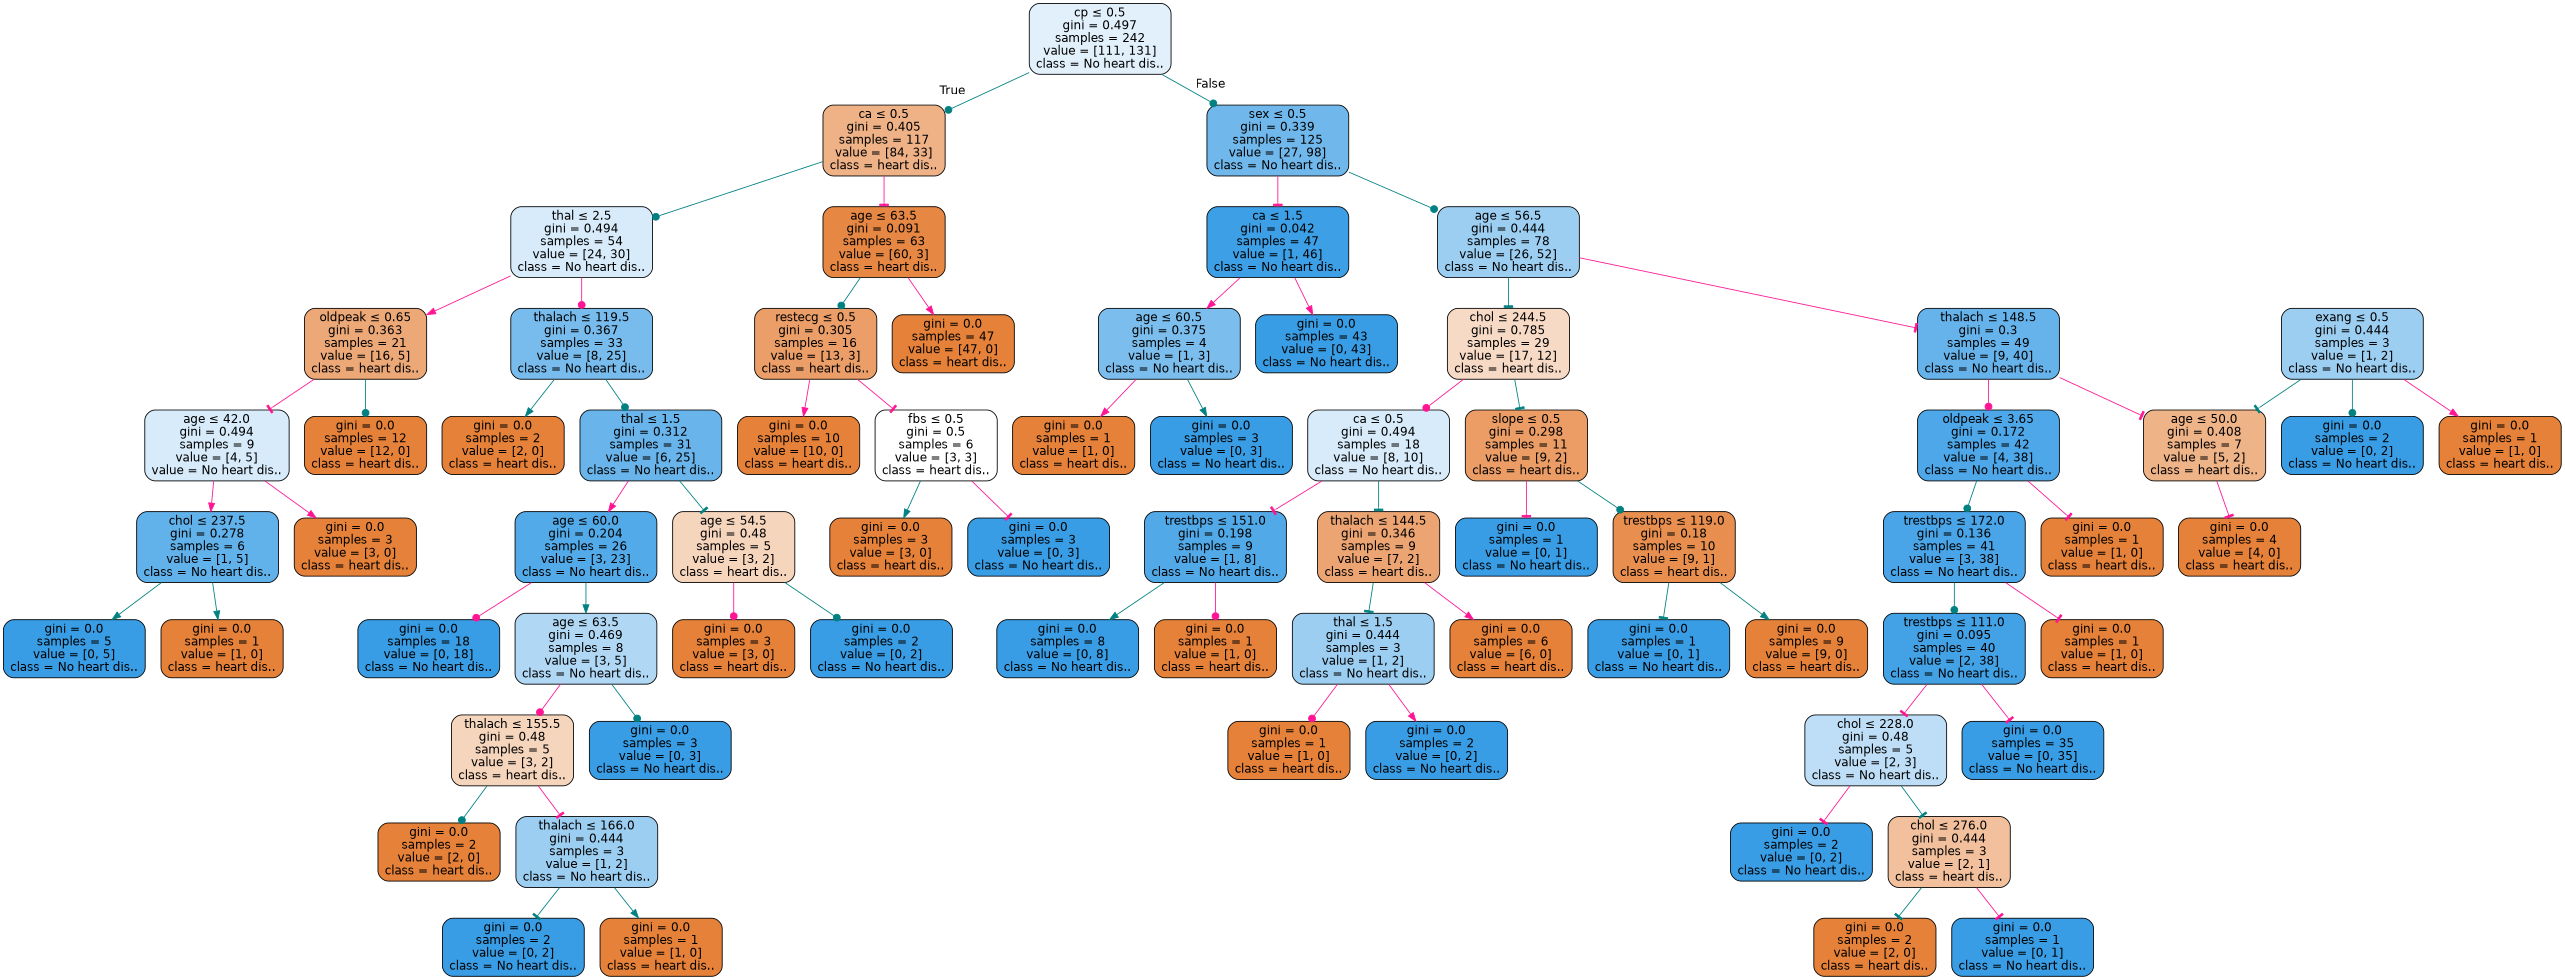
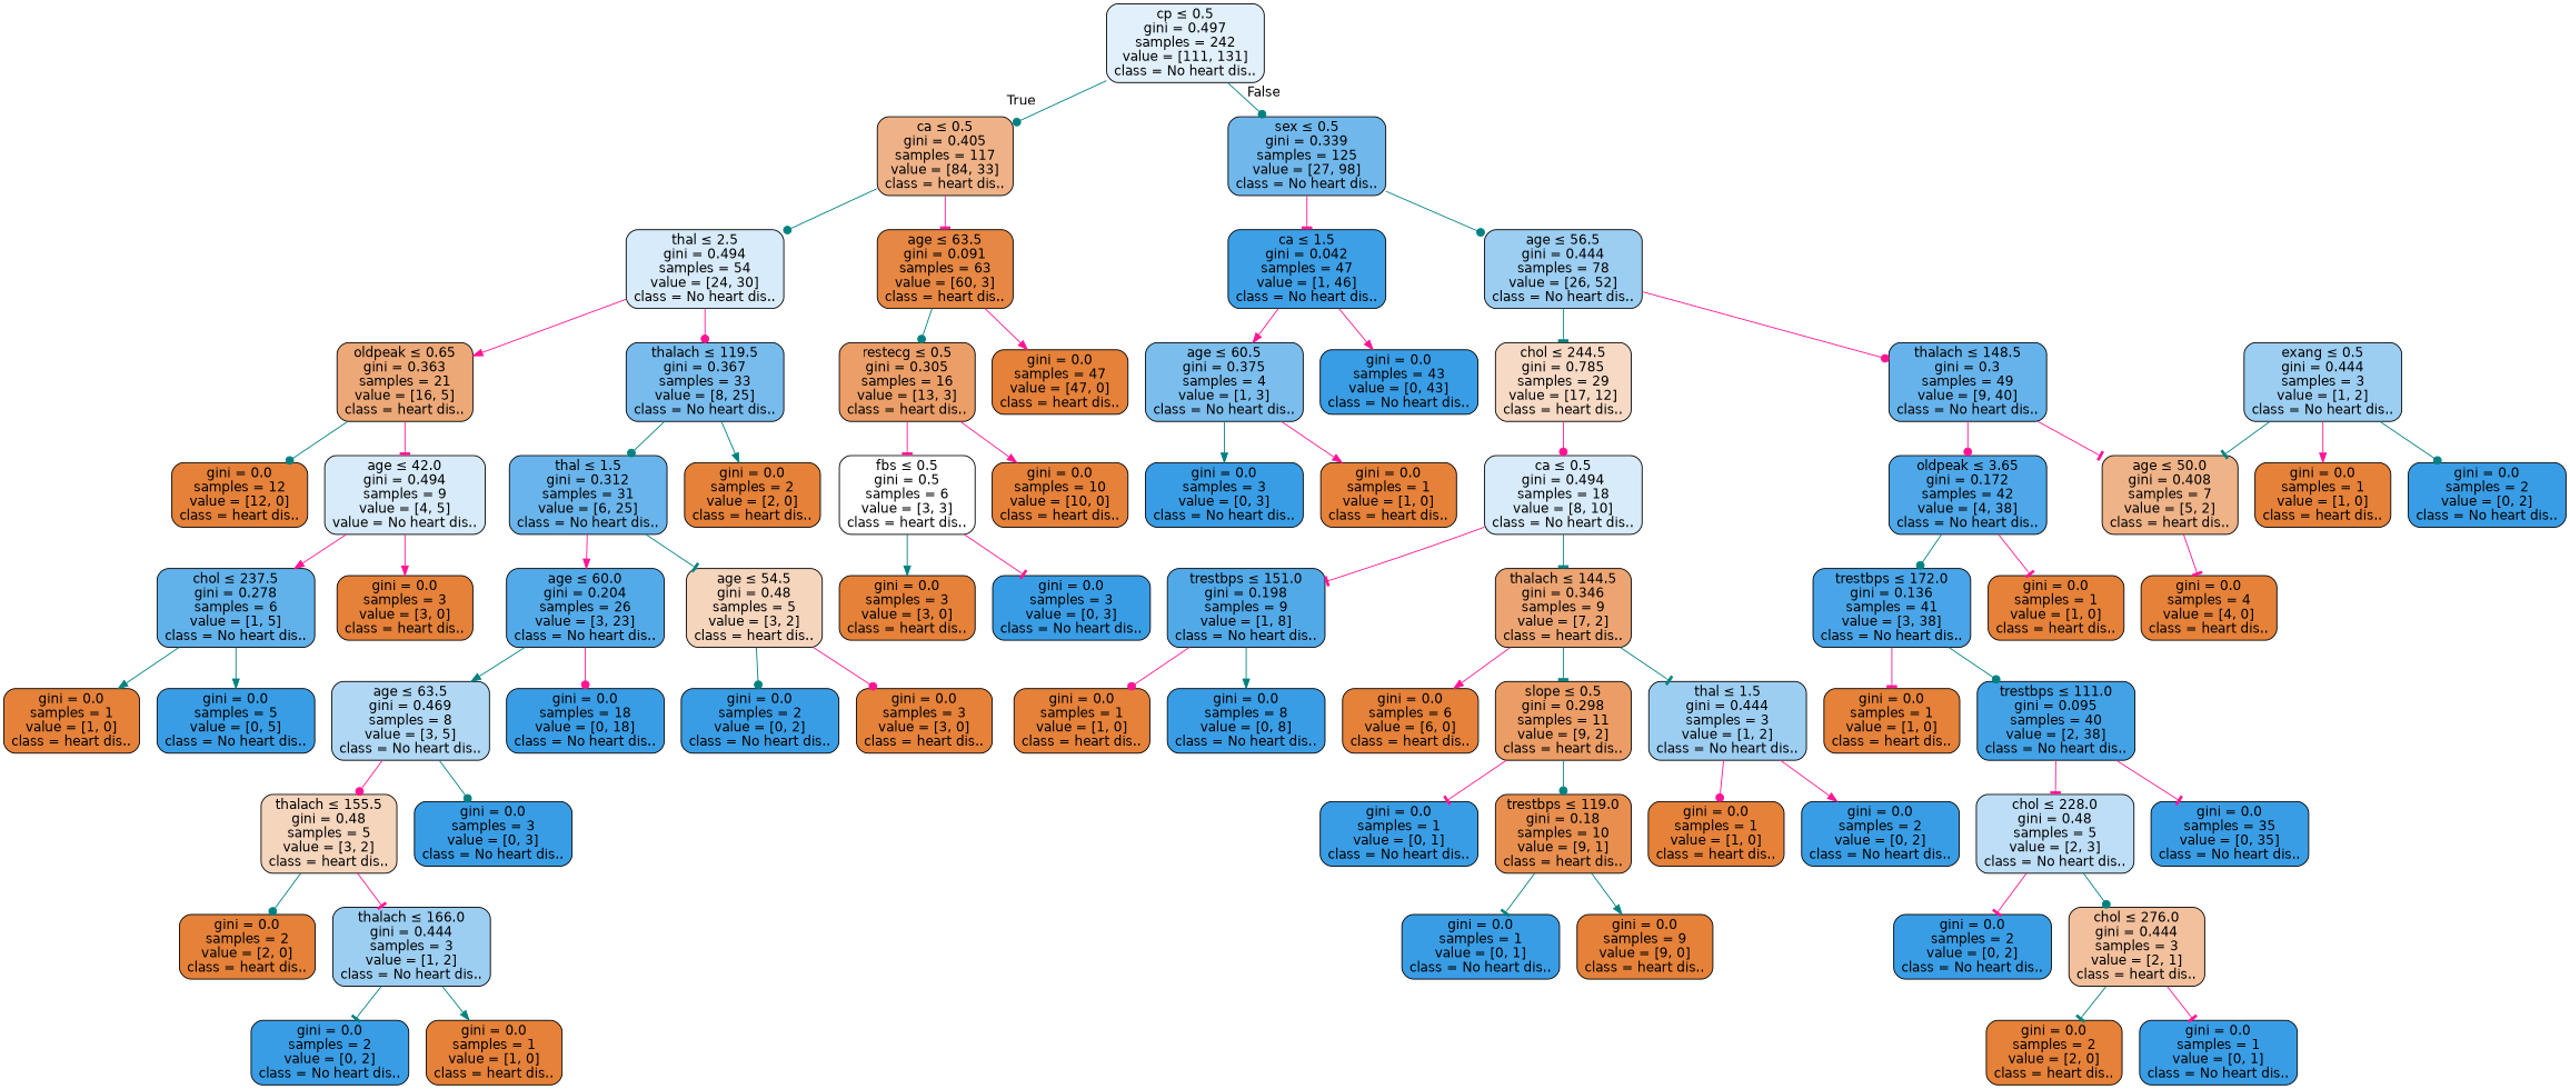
  digraph {
    node [color=black fillcolor="#e58139" fontname=helvetica shape=box style="filled, rounded"]
    edge [arrowhead=tee color=deeppink fontname=helvetica]
    n1 [fillcolor="#e1f0fb" label=<cp &le; 0.5<br/>gini = 0.497<br/>samples = 242<br/>value = [111, 131]<br/>class = No heart dis..>]
    n2 [fillcolor="#efb287" label=<ca &le; 0.5<br/>gini = 0.405<br/>samples = 117<br/>value = [84, 33]<br/>class = heart dis..>]
    n3 [fillcolor="#70b8ec" label=<sex &le; 0.5<br/>gini = 0.339<br/>samples = 125<br/>value = [27, 98]<br/>class = No heart dis..>]
    n4 [fillcolor="#d7ebfa" label=<thal &le; 2.5<br/>gini = 0.494<br/>samples = 54<br/>value = [24, 30]<br/>class = No heart dis..>]
    n5 [fillcolor="#e68743" label=<age &le; 63.5<br/>gini = 0.091<br/>samples = 63<br/>value = [60, 3]<br/>class = heart dis..>]
    n6 [fillcolor="#3d9fe6" label=<ca &le; 1.5<br/>gini = 0.042<br/>samples = 47<br/>value = [1, 46]<br/>class = No heart dis..>]
    n7 [fillcolor="#9ccef2" label=<age &le; 56.5<br/>gini = 0.444<br/>samples = 78<br/>value = [26, 52]<br/>class = No heart dis..>]
    n8 [fillcolor="#78bced" label=<thalach &le; 119.5<br/>gini = 0.367<br/>samples = 33<br/>value = [8, 25]<br/>class = No heart dis..>]
    n9 [fillcolor="#eda877" label=<oldpeak &le; 0.65<br/>gini = 0.363<br/>samples = 21<br/>value = [16, 5]<br/>class = heart dis..>]
    n10 [label=<gini = 0.0<br/>samples = 47<br/>value = [47, 0]<br/>class = heart dis..>]
    n11 [fillcolor="#eb9e67" label=<restecg &le; 0.5<br/>gini = 0.305<br/>samples = 16<br/>value = [13, 3]<br/>class = heart dis..>]
    n12 [label=<gini = 0.0<br/>samples = 2<br/>value = [2, 0]<br/>class = heart dis..>]
    n13 [fillcolor="#69b5eb" label=<thal &le; 1.5<br/>gini = 0.312<br/>samples = 31<br/>value = [6, 25]<br/>class = No heart dis..>]
    n14 [fillcolor="#d7ebfa" label=<age &le; 42.0<br/>gini = 0.494<br/>samples = 9<br/>value = [4, 5]<br/>value = No heart dis..>]
    n15 [label=<gini = 0.0<br/>samples = 12<br/>value = [12, 0]<br/>class = heart dis..>]
    n16 [fillcolor="#f6d5bd" label=<age &le; 54.5<br/>gini = 0.48<br/>samples = 5<br/>value = [3, 2]<br/>class = heart dis..>]
    n17 [fillcolor="#53aae8" label=<age &le; 60.0<br/>gini = 0.204<br/>samples = 26<br/>value = [3, 23]<br/>class = No heart dis..>]
    n18 [label=<gini = 0.0<br/>samples = 3<br/>value = [3, 0]<br/>class = heart dis..>]
    n19 [fillcolor="#399de5" label=<gini = 0.0<br/>samples = 2<br/>value = [0, 2]<br/>class = No heart dis..>]
    n20 [fillcolor="#399de5" label=<gini = 0.0<br/>samples = 18<br/>value = [0, 18]<br/>class = No heart dis..>]
    n21 [fillcolor="#b0d8f5" label=<age &le; 63.5<br/>gini = 0.469<br/>samples = 8<br/>value = [3, 5]<br/>class = No heart dis..>]
    n22 [fillcolor="#f6d5bd" label=<thalach &le; 155.5<br/>gini = 0.48<br/>samples = 5<br/>value = [3, 2]<br/>class = heart dis..>]
    n23 [fillcolor="#399de5" label=<gini = 0.0<br/>samples = 3<br/>value = [0, 3]<br/>class = No heart dis..>]
    n24 [label=<gini = 0.0<br/>samples = 2<br/>value = [2, 0]<br/>class = heart dis..>]
    n25 [fillcolor="#9ccef2" label=<thalach &le; 166.0<br/>gini = 0.444<br/>samples = 3<br/>value = [1, 2]<br/>class = No heart dis..>]
    n26 [fillcolor="#399de5" label=<gini = 0.0<br/>samples = 2<br/>value = [0, 2]<br/>class = No heart dis..>]
    n27 [label=<gini = 0.0<br/>samples = 1<br/>value = [1, 0]<br/>class = heart dis..>]
    n28 [label=<gini = 0.0<br/>samples = 3<br/>value = [3, 0]<br/>class = heart dis..>]
    n29 [fillcolor="#61b1ea" label=<chol &le; 237.5<br/>gini = 0.278<br/>samples = 6<br/>value = [1, 5]<br/>class = No heart dis..>]
    n30 [fillcolor="#399de5" label=<gini = 0.0<br/>samples = 5<br/>value = [0, 5]<br/>class = No heart dis..>]
    n31 [label=<gini = 0.0<br/>samples = 1<br/>value = [1, 0]<br/>class = heart dis..>]
    n32 [label=<gini = 0.0<br/>samples = 10<br/>value = [10, 0]<br/>class = heart dis..>]
    n33 [fillcolor="#ffffff" label=<fbs &le; 0.5<br/>gini = 0.5<br/>samples = 6<br/>value = [3, 3]<br/>class = heart dis..>]
    n34 [fillcolor="#399de5" label=<gini = 0.0<br/>samples = 3<br/>value = [0, 3]<br/>class = No heart dis..>]
    n35 [label=<gini = 0.0<br/>samples = 3<br/>value = [3, 0]<br/>class = heart dis..>]
    n36 [fillcolor="#399de5" label=<gini = 0.0<br/>samples = 43<br/>value = [0, 43]<br/>class = No heart dis..>]
    n37 [fillcolor="#7bbeee" label=<age &le; 60.5<br/>gini = 0.375<br/>samples = 4<br/>value = [1, 3]<br/>class = No heart dis..>]
    n38 [fillcolor="#66b3eb" label=<thalach &le; 148.5<br/>gini = 0.3<br/>samples = 49<br/>value = [9, 40]<br/>class = No heart dis..>]
    n39 [fillcolor="#f7dac5" label=<chol &le; 244.5<br/>gini = 0.785<br/>samples = 29<br/>value = [17, 12]<br/>class = heart dis..>]
    n40 [label=<gini = 0.0<br/>samples = 1<br/>value = [1, 0]<br/>class = heart dis..>]
    n41 [fillcolor="#399de5" label=<gini = 0.0<br/>samples = 3<br/>value = [0, 3]<br/>class = No heart dis..>]
    n42 [fillcolor="#efb388" label=<age &le; 50.0<br/>gini = 0.408<br/>samples = 7<br/>value = [5, 2]<br/>class = heart dis..>]
    n43 [fillcolor="#4ea7e8" label=<oldpeak &le; 3.65<br/>gini = 0.172<br/>samples = 42<br/>value = [4, 38]<br/>class = No heart dis..>]
    n44 [fillcolor="#d7ebfa" label=<ca &le; 0.5<br/>gini = 0.494<br/>samples = 18<br/>value = [8, 10]<br/>class = No heart dis..>]
    n45 [fillcolor="#eb9d65" label=<slope &le; 0.5<br/>gini = 0.298<br/>samples = 11<br/>value = [9, 2]<br/>class = heart dis..>]
    n46 [label=<gini = 0.0<br/>samples = 4<br/>value = [4, 0]<br/>class = heart dis..>]
    n47 [fillcolor="#49a5e7" label=<trestbps &le; 172.0<br/>gini = 0.136<br/>samples = 41<br/>value = [3, 38]<br/>class = No heart dis..>]
    n48 [label=<gini = 0.0<br/>samples = 1<br/>value = [1, 0]<br/>class = heart dis..>]
    n49 [fillcolor="#9ccef2" label=<exang &le; 0.5<br/>gini = 0.444<br/>samples = 3<br/>value = [1, 2]<br/>class = No heart dis..>]
    n50 [fillcolor="#399de5" label=<gini = 0.0<br/>samples = 2<br/>value = [0, 2]<br/>class = No heart dis..>]
    n51 [label=<gini = 0.0<br/>samples = 1<br/>value = [1, 0]<br/>class = heart dis..>]
    n52 [fillcolor="#43a2e6" label=<trestbps &le; 111.0<br/>gini = 0.095<br/>samples = 40<br/>value = [2, 38]<br/>class = No heart dis..>]
    n53 [label=<gini = 0.0<br/>samples = 1<br/>value = [1, 0]<br/>class = heart dis..>]
    n54 [fillcolor="#bddef6" label=<chol &le; 228.0<br/>gini = 0.48<br/>samples = 5<br/>value = [2, 3]<br/>class = No heart dis..>]
    n55 [fillcolor="#399de5" label=<gini = 0.0<br/>samples = 35<br/>value = [0, 35]<br/>class = No heart dis..>]
    n56 [fillcolor="#399de5" label=<gini = 0.0<br/>samples = 2<br/>value = [0, 2]<br/>class = No heart dis..>]
    n57 [fillcolor="#f2c09c" label=<chol &le; 276.0<br/>gini = 0.444<br/>samples = 3<br/>value = [2, 1]<br/>class = heart dis..>]
    n58 [label=<gini = 0.0<br/>samples = 2<br/>value = [2, 0]<br/>class = heart dis..>]
    n59 [fillcolor="#399de5" label=<gini = 0.0<br/>samples = 1<br/>value = [0, 1]<br/>class = No heart dis..>]
    n60 [fillcolor="#52a9e8" label=<trestbps &le; 151.0<br/>gini = 0.198<br/>samples = 9<br/>value = [1, 8]<br/>class = No heart dis..>]
    n61 [fillcolor="#eca572" label=<thalach &le; 144.5<br/>gini = 0.346<br/>samples = 9<br/>value = [7, 2]<br/>class = heart dis..>]
    n62 [fillcolor="#399de5" label=<gini = 0.0<br/>samples = 1<br/>value = [0, 1]<br/>class = No heart dis..>]
    n63 [fillcolor="#e88f4f" label=<trestbps &le; 119.0<br/>gini = 0.18<br/>samples = 10<br/>value = [9, 1]<br/>class = heart dis..>]
    n64 [fillcolor="#399de5" label=<gini = 0.0<br/>samples = 8<br/>value = [0, 8]<br/>class = No heart dis..>]
    n65 [label=<gini = 0.0<br/>samples = 1<br/>value = [1, 0]<br/>class = heart dis..>]
    n66 [fillcolor="#9ccef2" label=<thal &le; 1.5<br/>gini = 0.444<br/>samples = 3<br/>value = [1, 2]<br/>class = No heart dis..>]
    n67 [label=<gini = 0.0<br/>samples = 6<br/>value = [6, 0]<br/>class = heart dis..>]
    n68 [label=<gini = 0.0<br/>samples = 1<br/>value = [1, 0]<br/>class = heart dis..>]
    n69 [fillcolor="#399de5" label=<gini = 0.0<br/>samples = 2<br/>value = [0, 2]<br/>class = No heart dis..>]
    n70 [fillcolor="#399de5" label=<gini = 0.0<br/>samples = 1<br/>value = [0, 1]<br/>class = No heart dis..>]
    n71 [label=<gini = 0.0<br/>samples = 9<br/>value = [9, 0]<br/>class = heart dis..>]
    n1 -> n2 [arrowhead=dot color=teal headlabel=True labelangle=45 labeldistance=2.5]
    n1 -> n3 [arrowhead=dot color=teal headlabel=False labelangle=-45 labeldistance=2.5]
    n2 -> n4 [arrowhead=dot color=teal]
    n2 -> n5
    n3 -> n6
    n3 -> n7 [arrowhead=dot color=teal]
    n4 -> n8 [arrowhead=dot]
    n4 -> n9 [arrowhead=normal]
    n5 -> n10 [arrowhead=normal]
    n5 -> n11 [arrowhead=dot color=teal]
    n6 -> n36 [arrowhead=normal]
    n6 -> n37 [arrowhead=normal]
-   n7 -> n38
+   n7 -> n38 [arrowhead=dot]
    n7 -> n39 [color=teal]
    n8 -> n12 [arrowhead=normal color=teal]
    n8 -> n13 [arrowhead=dot color=teal]
    n9 -> n14
    n9 -> n15 [arrowhead=dot color=teal]
    n11 -> n32 [arrowhead=normal]
    n11 -> n33
    n13 -> n16 [color=teal]
    n13 -> n17 [arrowhead=normal]
    n14 -> n28 [arrowhead=normal]
    n14 -> n29 [arrowhead=normal]
    n16 -> n18 [arrowhead=dot]
    n16 -> n19 [arrowhead=dot color=teal]
    n17 -> n20 [arrowhead=dot]
    n17 -> n21 [arrowhead=normal color=teal]
    n21 -> n22 [arrowhead=dot]
    n21 -> n23 [arrowhead=dot color=teal]
    n22 -> n24 [arrowhead=dot color=teal]
    n22 -> n25
    n25 -> n26 [color=teal]
    n25 -> n27 [arrowhead=normal color=teal]
    n29 -> n30 [arrowhead=normal color=teal]
    n29 -> n31 [arrowhead=normal color=teal]
    n33 -> n34
    n33 -> n35 [arrowhead=normal color=teal]
    n37 -> n40 [arrowhead=normal]
    n37 -> n41 [arrowhead=normal color=teal]
    n38 -> n42
    n38 -> n43 [arrowhead=dot]
    n39 -> n44 [arrowhead=dot]
-   n39 -> n45 [color=teal]
+   n61 -> n45 [color=teal]
    n42 -> n46
    n43 -> n47 [arrowhead=dot color=teal]
    n43 -> n48
    n44 -> n60
    n44 -> n61 [color=teal]
    n45 -> n62
    n45 -> n63 [arrowhead=dot color=teal]
    n47 -> n52 [arrowhead=dot color=teal]
    n47 -> n53
    n49 -> n42 [color=teal]
    n49 -> n50 [arrowhead=dot color=teal]
    n49 -> n51 [arrowhead=normal]
    n52 -> n54
    n52 -> n55
    n54 -> n56
-   n54 -> n57 [color=teal]
+   n54 -> n57 [arrowhead=dot color=teal]
    n57 -> n58 [color=teal]
    n57 -> n59
    n60 -> n64 [arrowhead=normal color=teal]
    n60 -> n65 [arrowhead=dot]
    n61 -> n66 [color=teal]
    n61 -> n67 [arrowhead=normal]
    n63 -> n70 [color=teal]
    n63 -> n71 [arrowhead=normal color=teal]
    n66 -> n68 [arrowhead=dot]
    n66 -> n69 [arrowhead=normal]
  }
